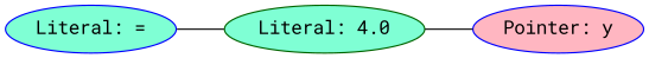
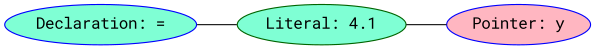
  graph {
    fontname="Roboto Mono"
    rankdir=LR
    node [color=blue fillcolor=aquamarine fontname="Roboto Mono" style=filled]
    edge [fontname="Roboto Mono" style=solid]
-   n1 [label="Literal: ="]
-   n2 [color=darkgreen label="Literal: 4.0"]
+   n1 [label="Declaration: ="]
+   n2 [color=darkgreen label="Literal: 4.1"]
    n3 [fillcolor=lightpink label="Pointer: y"]
    n1 -- n2
    n2 -- n3
  }
